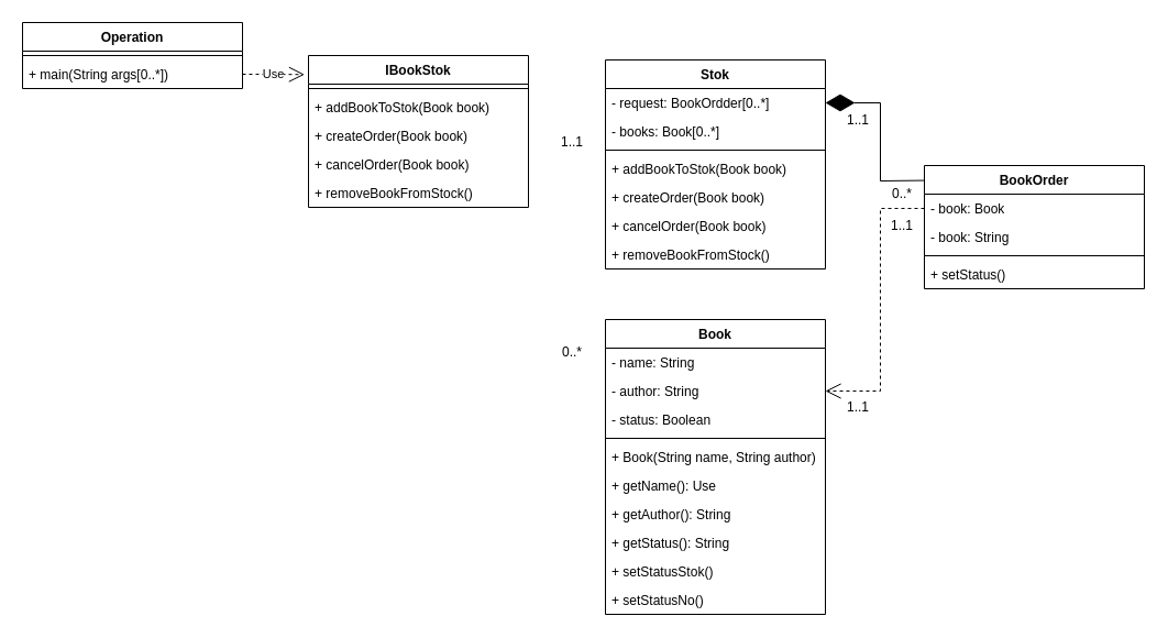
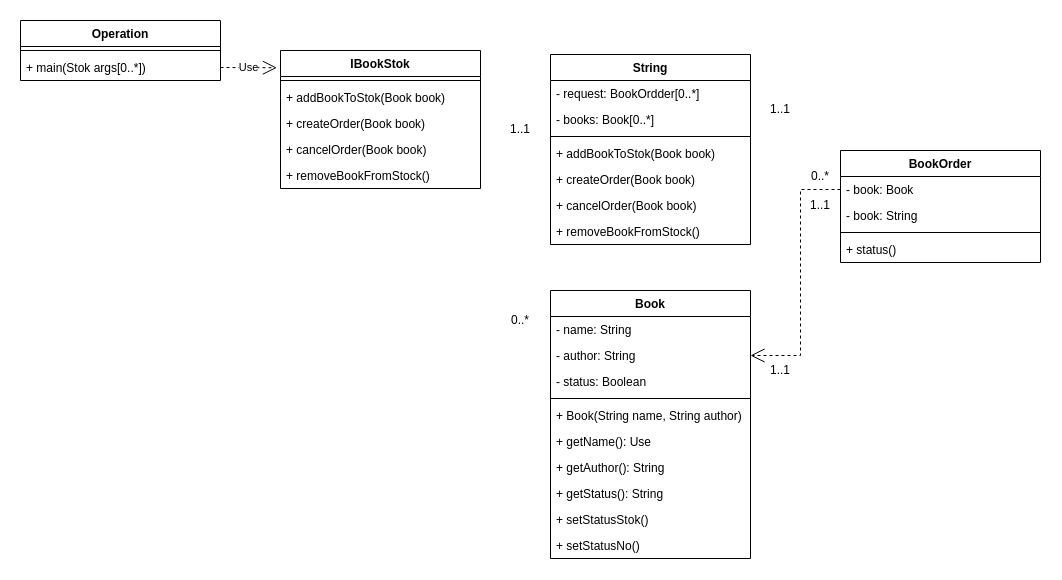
  <mxCell id="0" />
  <mxCell id="1" parent="0" />
  <mxCell id="2" value="Book" style="swimlane;fontStyle=1;align=center;verticalAlign=top;childLayout=stackLayout;horizontal=1;startSize=26;horizontalStack=0;resizeParent=1;resizeParentMax=0;resizeLast=0;collapsible=1;marginBottom=0;whiteSpace=wrap;html=1;" parent="1" vertex="1"><mxGeometry x="550" y="290" width="200" height="268" as="geometry" /></mxCell>
  <mxCell id="3" value="- name: String" style="text;strokeColor=none;fillColor=none;align=left;verticalAlign=top;spacingLeft=4;spacingRight=4;overflow=hidden;rotatable=0;points=[[0,0.5],[1,0.5]];portConstraint=eastwest;whiteSpace=wrap;html=1;" parent="2" vertex="1"><mxGeometry y="26" width="200" height="26" as="geometry" /></mxCell>
  <mxCell id="4" value="- author: String" style="text;strokeColor=none;fillColor=none;align=left;verticalAlign=top;spacingLeft=4;spacingRight=4;overflow=hidden;rotatable=0;points=[[0,0.5],[1,0.5]];portConstraint=eastwest;whiteSpace=wrap;html=1;" parent="2" vertex="1"><mxGeometry y="52" width="200" height="26" as="geometry" /></mxCell>
  <mxCell id="5" value="- status: Boolean" style="text;strokeColor=none;fillColor=none;align=left;verticalAlign=top;spacingLeft=4;spacingRight=4;overflow=hidden;rotatable=0;points=[[0,0.5],[1,0.5]];portConstraint=eastwest;whiteSpace=wrap;html=1;" parent="2" vertex="1"><mxGeometry y="78" width="200" height="26" as="geometry" /></mxCell>
  <mxCell id="6" value="" style="line;strokeWidth=1;fillColor=none;align=left;verticalAlign=middle;spacingTop=-1;spacingLeft=3;spacingRight=3;rotatable=0;labelPosition=right;points=[];portConstraint=eastwest;strokeColor=inherit;" parent="2" vertex="1"><mxGeometry y="104" width="200" height="8" as="geometry" /></mxCell>
  <mxCell id="7" value="+ Book(String name, String author)" style="text;strokeColor=none;fillColor=none;align=left;verticalAlign=top;spacingLeft=4;spacingRight=4;overflow=hidden;rotatable=0;points=[[0,0.5],[1,0.5]];portConstraint=eastwest;whiteSpace=wrap;html=1;" parent="2" vertex="1"><mxGeometry y="112" width="200" height="26" as="geometry" /></mxCell>
  <mxCell id="8" value="+ getName(): Use" style="text;strokeColor=none;fillColor=none;align=left;verticalAlign=top;spacingLeft=4;spacingRight=4;overflow=hidden;rotatable=0;points=[[0,0.5],[1,0.5]];portConstraint=eastwest;whiteSpace=wrap;html=1;" parent="2" vertex="1"><mxGeometry y="138" width="200" height="26" as="geometry" /></mxCell>
  <mxCell id="9" value="+ getAuthor(): String" style="text;strokeColor=none;fillColor=none;align=left;verticalAlign=top;spacingLeft=4;spacingRight=4;overflow=hidden;rotatable=0;points=[[0,0.5],[1,0.5]];portConstraint=eastwest;whiteSpace=wrap;html=1;" parent="2" vertex="1"><mxGeometry y="164" width="200" height="26" as="geometry" /></mxCell>
  <mxCell id="10" value="+ getStatus(): String" style="text;strokeColor=none;fillColor=none;align=left;verticalAlign=top;spacingLeft=4;spacingRight=4;overflow=hidden;rotatable=0;points=[[0,0.5],[1,0.5]];portConstraint=eastwest;whiteSpace=wrap;html=1;" parent="2" vertex="1"><mxGeometry y="190" width="200" height="26" as="geometry" /></mxCell>
  <mxCell id="11" value="+ setStatusStok()" style="text;strokeColor=none;fillColor=none;align=left;verticalAlign=top;spacingLeft=4;spacingRight=4;overflow=hidden;rotatable=0;points=[[0,0.5],[1,0.5]];portConstraint=eastwest;whiteSpace=wrap;html=1;" parent="2" vertex="1"><mxGeometry y="216" width="200" height="26" as="geometry" /></mxCell>
  <mxCell id="12" value="+ setStatusNo()" style="text;strokeColor=none;fillColor=none;align=left;verticalAlign=top;spacingLeft=4;spacingRight=4;overflow=hidden;rotatable=0;points=[[0,0.5],[1,0.5]];portConstraint=eastwest;whiteSpace=wrap;html=1;" parent="2" vertex="1"><mxGeometry y="242" width="200" height="26" as="geometry" /></mxCell>
  <mxCell id="13" value="BookOrder" style="swimlane;fontStyle=1;align=center;verticalAlign=top;childLayout=stackLayout;horizontal=1;startSize=26;horizontalStack=0;resizeParent=1;resizeParentMax=0;resizeLast=0;collapsible=1;marginBottom=0;whiteSpace=wrap;html=1;" parent="1" vertex="1"><mxGeometry x="840" y="150" width="200" height="112" as="geometry" /></mxCell>
  <mxCell id="14" value="- book: Book" style="text;strokeColor=none;fillColor=none;align=left;verticalAlign=top;spacingLeft=4;spacingRight=4;overflow=hidden;rotatable=0;points=[[0,0.5],[1,0.5]];portConstraint=eastwest;whiteSpace=wrap;html=1;" parent="13" vertex="1"><mxGeometry y="26" width="200" height="26" as="geometry" /></mxCell>
  <mxCell id="15" value="- book: String" style="text;strokeColor=none;fillColor=none;align=left;verticalAlign=top;spacingLeft=4;spacingRight=4;overflow=hidden;rotatable=0;points=[[0,0.5],[1,0.5]];portConstraint=eastwest;whiteSpace=wrap;html=1;" parent="13" vertex="1"><mxGeometry y="52" width="200" height="26" as="geometry" /></mxCell>
  <mxCell id="16" value="" style="line;strokeWidth=1;fillColor=none;align=left;verticalAlign=middle;spacingTop=-1;spacingLeft=3;spacingRight=3;rotatable=0;labelPosition=right;points=[];portConstraint=eastwest;strokeColor=inherit;" parent="13" vertex="1"><mxGeometry y="78" width="200" height="8" as="geometry" /></mxCell>
- <mxCell id="17" value="+ setStatus()" style="text;strokeColor=none;fillColor=none;align=left;verticalAlign=top;spacingLeft=4;spacingRight=4;overflow=hidden;rotatable=0;points=[[0,0.5],[1,0.5]];portConstraint=eastwest;whiteSpace=wrap;html=1;" parent="13" vertex="1"><mxGeometry y="86" width="200" height="26" as="geometry" /></mxCell>
+ <mxCell id="17" value="+ status()" style="text;strokeColor=none;fillColor=none;align=left;verticalAlign=top;spacingLeft=4;spacingRight=4;overflow=hidden;rotatable=0;points=[[0,0.5],[1,0.5]];portConstraint=eastwest;whiteSpace=wrap;html=1;" parent="13" vertex="1"><mxGeometry y="86" width="200" height="26" as="geometry" /></mxCell>
  <mxCell id="18" value="" style="endArrow=open;endFill=1;endSize=12;html=1;rounded=0;entryX=1;entryY=0.5;entryDx=0;entryDy=0;exitX=0;exitY=0.5;exitDx=0;exitDy=0;dashed=1;" parent="1" source="14" target="4" edge="1"><mxGeometry width="160" relative="1" as="geometry"><mxPoint x="340" y="-130" as="sourcePoint" /><mxPoint x="500" y="-130" as="targetPoint" /><Array as="points"><mxPoint x="800" y="189" /><mxPoint x="800" y="355" /></Array></mxGeometry></mxCell>
- <mxCell id="19" value="Stok" style="swimlane;fontStyle=1;align=center;verticalAlign=top;childLayout=stackLayout;horizontal=1;startSize=26;horizontalStack=0;resizeParent=1;resizeParentMax=0;resizeLast=0;collapsible=1;marginBottom=0;whiteSpace=wrap;html=1;" parent="1" vertex="1"><mxGeometry x="550" y="54" width="200" height="190" as="geometry" /></mxCell>
+ <mxCell id="19" value="String" style="swimlane;fontStyle=1;align=center;verticalAlign=top;childLayout=stackLayout;horizontal=1;startSize=26;horizontalStack=0;resizeParent=1;resizeParentMax=0;resizeLast=0;collapsible=1;marginBottom=0;whiteSpace=wrap;html=1;" parent="1" vertex="1"><mxGeometry x="550" y="54" width="200" height="190" as="geometry" /></mxCell>
  <mxCell id="20" value="- request: BookOrdder[0..*]" style="text;strokeColor=none;fillColor=none;align=left;verticalAlign=top;spacingLeft=4;spacingRight=4;overflow=hidden;rotatable=0;points=[[0,0.5],[1,0.5]];portConstraint=eastwest;whiteSpace=wrap;html=1;" parent="19" vertex="1"><mxGeometry y="26" width="200" height="26" as="geometry" /></mxCell>
  <mxCell id="21" value="- books: Book[0..*]" style="text;strokeColor=none;fillColor=none;align=left;verticalAlign=top;spacingLeft=4;spacingRight=4;overflow=hidden;rotatable=0;points=[[0,0.5],[1,0.5]];portConstraint=eastwest;whiteSpace=wrap;html=1;" parent="19" vertex="1"><mxGeometry y="52" width="200" height="26" as="geometry" /></mxCell>
  <mxCell id="22" value="" style="line;strokeWidth=1;fillColor=none;align=left;verticalAlign=middle;spacingTop=-1;spacingLeft=3;spacingRight=3;rotatable=0;labelPosition=right;points=[];portConstraint=eastwest;strokeColor=inherit;" parent="19" vertex="1"><mxGeometry y="78" width="200" height="8" as="geometry" /></mxCell>
  <mxCell id="23" value="+ addBookToStok(Book book)" style="text;strokeColor=none;fillColor=none;align=left;verticalAlign=top;spacingLeft=4;spacingRight=4;overflow=hidden;rotatable=0;points=[[0,0.5],[1,0.5]];portConstraint=eastwest;whiteSpace=wrap;html=1;" parent="19" vertex="1"><mxGeometry y="86" width="200" height="26" as="geometry" /></mxCell>
  <mxCell id="24" value="+ createOrder(Book book)" style="text;strokeColor=none;fillColor=none;align=left;verticalAlign=top;spacingLeft=4;spacingRight=4;overflow=hidden;rotatable=0;points=[[0,0.5],[1,0.5]];portConstraint=eastwest;whiteSpace=wrap;html=1;" parent="19" vertex="1"><mxGeometry y="112" width="200" height="26" as="geometry" /></mxCell>
  <mxCell id="25" value="+ canсelOrder(Book book)" style="text;strokeColor=none;fillColor=none;align=left;verticalAlign=top;spacingLeft=4;spacingRight=4;overflow=hidden;rotatable=0;points=[[0,0.5],[1,0.5]];portConstraint=eastwest;whiteSpace=wrap;html=1;" parent="19" vertex="1"><mxGeometry y="138" width="200" height="26" as="geometry" /></mxCell>
  <mxCell id="26" value="+ removeBookFromStock()" style="text;strokeColor=none;fillColor=none;align=left;verticalAlign=top;spacingLeft=4;spacingRight=4;overflow=hidden;rotatable=0;points=[[0,0.5],[1,0.5]];portConstraint=eastwest;whiteSpace=wrap;html=1;" parent="19" vertex="1"><mxGeometry y="164" width="200" height="26" as="geometry" /></mxCell>
  <mxCell id="27" value="Operation" style="swimlane;fontStyle=1;align=center;verticalAlign=top;childLayout=stackLayout;horizontal=1;startSize=26;horizontalStack=0;resizeParent=1;resizeParentMax=0;resizeLast=0;collapsible=1;marginBottom=0;whiteSpace=wrap;html=1;" parent="1" vertex="1"><mxGeometry x="20" y="20" width="200" height="60" as="geometry" /></mxCell>
  <mxCell id="28" value="" style="line;strokeWidth=1;fillColor=none;align=left;verticalAlign=middle;spacingTop=-1;spacingLeft=3;spacingRight=3;rotatable=0;labelPosition=right;points=[];portConstraint=eastwest;strokeColor=inherit;" parent="27" vertex="1"><mxGeometry y="26" width="200" height="8" as="geometry" /></mxCell>
- <mxCell id="29" value="+ main(String args[0..*])" style="text;strokeColor=none;fillColor=none;align=left;verticalAlign=top;spacingLeft=4;spacingRight=4;overflow=hidden;rotatable=0;points=[[0,0.5],[1,0.5]];portConstraint=eastwest;whiteSpace=wrap;html=1;" parent="27" vertex="1"><mxGeometry y="34" width="200" height="26" as="geometry" /></mxCell>
+ <mxCell id="29" value="+ main(Stok args[0..*])" style="text;strokeColor=none;fillColor=none;align=left;verticalAlign=top;spacingLeft=4;spacingRight=4;overflow=hidden;rotatable=0;points=[[0,0.5],[1,0.5]];portConstraint=eastwest;whiteSpace=wrap;html=1;" parent="27" vertex="1"><mxGeometry y="34" width="200" height="26" as="geometry" /></mxCell>
  <mxCell id="30" value="IBookStok" style="swimlane;fontStyle=1;align=center;verticalAlign=top;childLayout=stackLayout;horizontal=1;startSize=26;horizontalStack=0;resizeParent=1;resizeParentMax=0;resizeLast=0;collapsible=1;marginBottom=0;whiteSpace=wrap;html=1;" parent="1" vertex="1"><mxGeometry x="280" y="50" width="200" height="138" as="geometry" /></mxCell>
  <mxCell id="31" value="" style="line;strokeWidth=1;fillColor=none;align=left;verticalAlign=middle;spacingTop=-1;spacingLeft=3;spacingRight=3;rotatable=0;labelPosition=right;points=[];portConstraint=eastwest;strokeColor=inherit;" parent="30" vertex="1"><mxGeometry y="26" width="200" height="8" as="geometry" /></mxCell>
  <mxCell id="32" value="+ addBookToStok(Book book)" style="text;strokeColor=none;fillColor=none;align=left;verticalAlign=top;spacingLeft=4;spacingRight=4;overflow=hidden;rotatable=0;points=[[0,0.5],[1,0.5]];portConstraint=eastwest;whiteSpace=wrap;html=1;" parent="30" vertex="1"><mxGeometry y="34" width="200" height="26" as="geometry" /></mxCell>
  <mxCell id="33" value="+ createOrder(Book book)" style="text;strokeColor=none;fillColor=none;align=left;verticalAlign=top;spacingLeft=4;spacingRight=4;overflow=hidden;rotatable=0;points=[[0,0.5],[1,0.5]];portConstraint=eastwest;whiteSpace=wrap;html=1;" parent="30" vertex="1"><mxGeometry y="60" width="200" height="26" as="geometry" /></mxCell>
  <mxCell id="34" value="+ canсelOrder(Book book)" style="text;strokeColor=none;fillColor=none;align=left;verticalAlign=top;spacingLeft=4;spacingRight=4;overflow=hidden;rotatable=0;points=[[0,0.5],[1,0.5]];portConstraint=eastwest;whiteSpace=wrap;html=1;" parent="30" vertex="1"><mxGeometry y="86" width="200" height="26" as="geometry" /></mxCell>
  <mxCell id="35" value="+ removeBookFromStock()" style="text;strokeColor=none;fillColor=none;align=left;verticalAlign=top;spacingLeft=4;spacingRight=4;overflow=hidden;rotatable=0;points=[[0,0.5],[1,0.5]];portConstraint=eastwest;whiteSpace=wrap;html=1;" parent="30" vertex="1"><mxGeometry y="112" width="200" height="26" as="geometry" /></mxCell>
  <mxCell id="36" value="Use" style="endArrow=open;endSize=12;dashed=1;html=1;rounded=0;exitX=1;exitY=0.5;exitDx=0;exitDy=0;entryX=-0.018;entryY=0.125;entryDx=0;entryDy=0;entryPerimeter=0;" parent="1" source="29" target="30" edge="1"><mxGeometry width="160" relative="1" as="geometry"><mxPoint x="160" y="180" as="sourcePoint" /><mxPoint x="320" y="180" as="targetPoint" /></mxGeometry></mxCell>
  <mxCell id="37" value="1..1" style="text;html=1;whiteSpace=wrap;strokeColor=none;fillColor=none;align=center;verticalAlign=middle;rounded=0;" parent="1" vertex="1"><mxGeometry x="750" y="99" width="60" height="20" as="geometry" /></mxCell>
- <mxCell id="38" value="" style="endArrow=diamondThin;endFill=1;endSize=24;html=1;rounded=0;exitX=0;exitY=0.121;exitDx=0;exitDy=0;exitPerimeter=0;entryX=1;entryY=0.5;entryDx=0;entryDy=0;" parent="1" source="13" target="20" edge="1"><mxGeometry width="160" relative="1" as="geometry"><mxPoint x="730" y="-40" as="sourcePoint" /><mxPoint x="830" y="120" as="targetPoint" /><Array as="points"><mxPoint x="800" y="164" /><mxPoint x="800" y="93" /></Array></mxGeometry></mxCell>
  <mxCell id="39" value="1..1" style="text;html=1;whiteSpace=wrap;strokeColor=none;fillColor=none;align=center;verticalAlign=middle;rounded=0;" parent="1" vertex="1"><mxGeometry x="490" y="119" width="60" height="20" as="geometry" /></mxCell>
  <mxCell id="40" value="1..1" style="text;html=1;whiteSpace=wrap;strokeColor=none;fillColor=none;align=center;verticalAlign=middle;rounded=0;" parent="1" vertex="1"><mxGeometry x="790" y="195" width="60" height="20" as="geometry" /></mxCell>
  <mxCell id="41" value="1..1" style="text;html=1;whiteSpace=wrap;strokeColor=none;fillColor=none;align=center;verticalAlign=middle;rounded=0;" parent="1" vertex="1"><mxGeometry x="750" y="360" width="60" height="20" as="geometry" /></mxCell>
  <mxCell id="42" value="0..*" style="text;html=1;whiteSpace=wrap;strokeColor=none;fillColor=none;align=center;verticalAlign=middle;rounded=0;" parent="1" vertex="1"><mxGeometry x="790" y="166" width="60" height="20" as="geometry" /></mxCell>
  <mxCell id="43" value="0..*" style="text;html=1;whiteSpace=wrap;strokeColor=none;fillColor=none;align=center;verticalAlign=middle;rounded=0;" parent="1" vertex="1"><mxGeometry x="490" y="310" width="60" height="20" as="geometry" /></mxCell>
